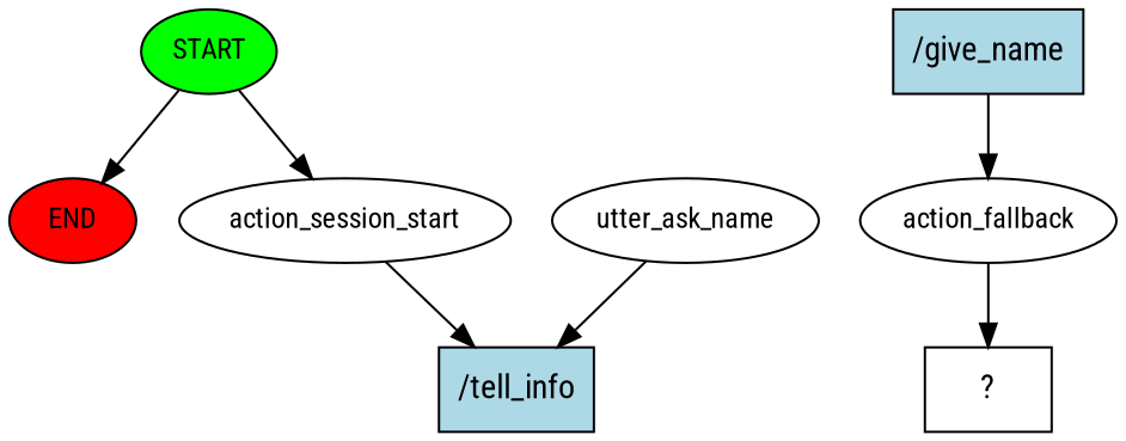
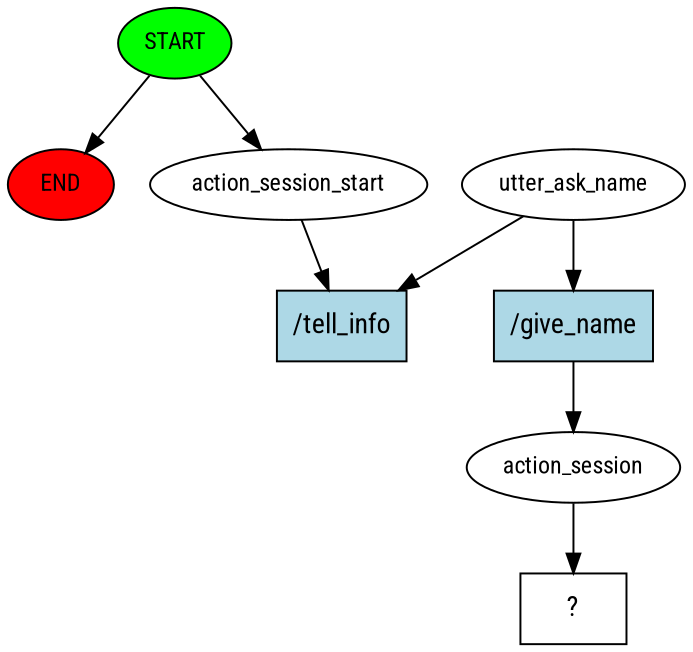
  digraph {
    fontname="Roboto Condensed"
    node [fontname="Roboto Condensed" fontsize=12]
    edge [fontname="Roboto Condensed"]
    n1 [fillcolor=green label=START style=filled]
    n2 [fillcolor=red label=END style=filled]
    n3 [label=action_session_start]
    n4 [fillcolor=lightblue label="/tell_info" shape=rect style=filled fontsize=""]
    n5 [label=utter_ask_name]
    n6 [fillcolor=lightblue label="/give_name" shape=rect style=filled fontsize=""]
-   n7 [label=action_fallback]
+   n7 [label=action_session]
    n8 [label="  ?  " shape=rect fontsize=""]
    n1 -> n2
    n1 -> n3
    n3 -> n4
    n5 -> n4
+   n5 -> n6
    n6 -> n7
    n7 -> n8
  }
